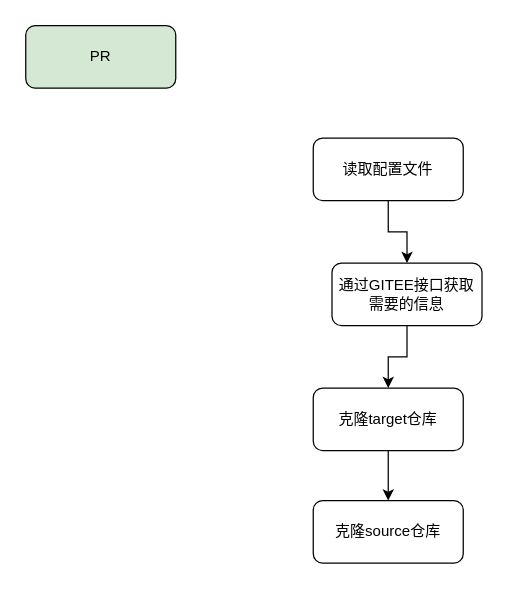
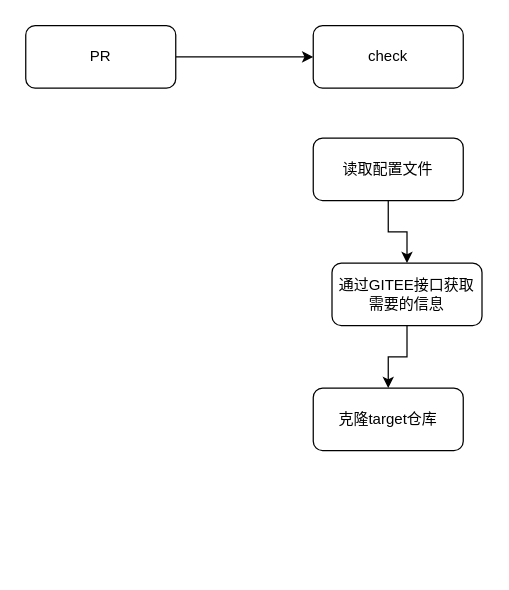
  <mxCell id="0" />
  <mxCell id="1" parent="0" />
- <mxCell id="3" value="PR" style="rounded=1;whiteSpace=wrap;html=1;fillColor=#d5e8d4;" vertex="1" parent="1"><mxGeometry x="20" y="20" width="120" height="50" as="geometry" /></mxCell>
+ <mxCell id="2" style="edgeStyle=orthogonalEdgeStyle;rounded=0;orthogonalLoop=1;jettySize=auto;html=1;exitX=1;exitY=0.5;exitDx=0;exitDy=0;entryX=0;entryY=0.5;entryDx=0;entryDy=0;" edge="1" parent="1" source="3" target="4"><mxGeometry relative="1" as="geometry" /></mxCell>
+ <mxCell id="3" value="PR" style="rounded=1;whiteSpace=wrap;html=1;" vertex="1" parent="1"><mxGeometry x="20" y="20" width="120" height="50" as="geometry" /></mxCell>
+ <mxCell id="4" value="check" style="rounded=1;whiteSpace=wrap;html=1;" vertex="1" parent="1"><mxGeometry x="250" y="20" width="120" height="50" as="geometry" /></mxCell>
  <mxCell id="5" style="edgeStyle=orthogonalEdgeStyle;rounded=0;orthogonalLoop=1;jettySize=auto;html=1;exitX=0.5;exitY=1;exitDx=0;exitDy=0;entryX=0.5;entryY=0;entryDx=0;entryDy=0;" edge="1" parent="1" source="6" target="8"><mxGeometry relative="1" as="geometry" /></mxCell>
  <mxCell id="6" value="通过GITEE接口获取需要的信息" style="rounded=1;whiteSpace=wrap;html=1;" vertex="1" parent="1"><mxGeometry x="265" y="210" width="120" height="50" as="geometry" /></mxCell>
- <mxCell id="7" style="edgeStyle=orthogonalEdgeStyle;rounded=0;orthogonalLoop=1;jettySize=auto;html=1;exitX=0.5;exitY=1;exitDx=0;exitDy=0;entryX=0.5;entryY=0;entryDx=0;entryDy=0;" edge="1" parent="1" source="8" target="9"><mxGeometry relative="1" as="geometry" /></mxCell>
  <mxCell id="8" value="克隆target仓库" style="rounded=1;whiteSpace=wrap;html=1;" vertex="1" parent="1"><mxGeometry x="250" y="310" width="120" height="50" as="geometry" /></mxCell>
- <mxCell id="9" value="克隆source仓库" style="rounded=1;whiteSpace=wrap;html=1;" vertex="1" parent="1"><mxGeometry x="250" y="400" width="120" height="50" as="geometry" /></mxCell>
  <mxCell id="10" style="edgeStyle=orthogonalEdgeStyle;rounded=0;orthogonalLoop=1;jettySize=auto;html=1;exitX=0.5;exitY=1;exitDx=0;exitDy=0;entryX=0.5;entryY=0;entryDx=0;entryDy=0;" edge="1" parent="1" source="11" target="6"><mxGeometry relative="1" as="geometry" /></mxCell>
  <mxCell id="11" value="读取配置文件" style="rounded=1;whiteSpace=wrap;html=1;" vertex="1" parent="1"><mxGeometry x="250" y="110" width="120" height="50" as="geometry" /></mxCell>
